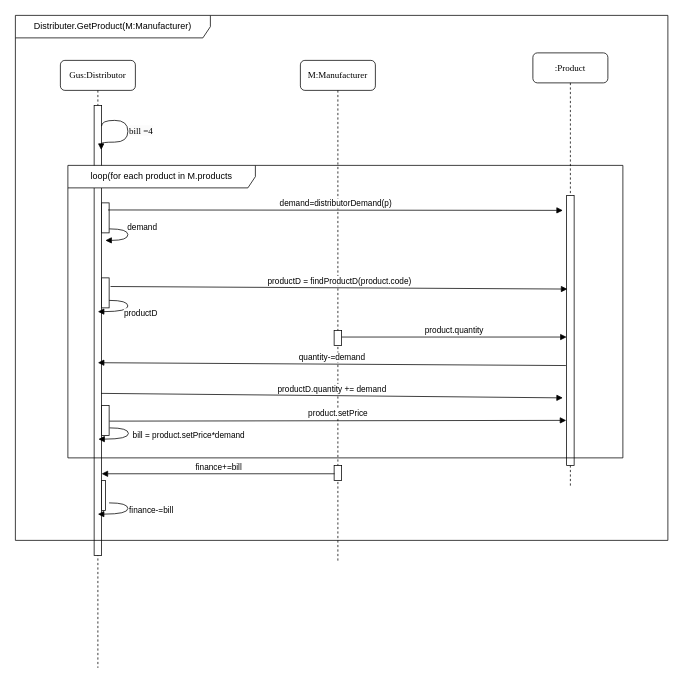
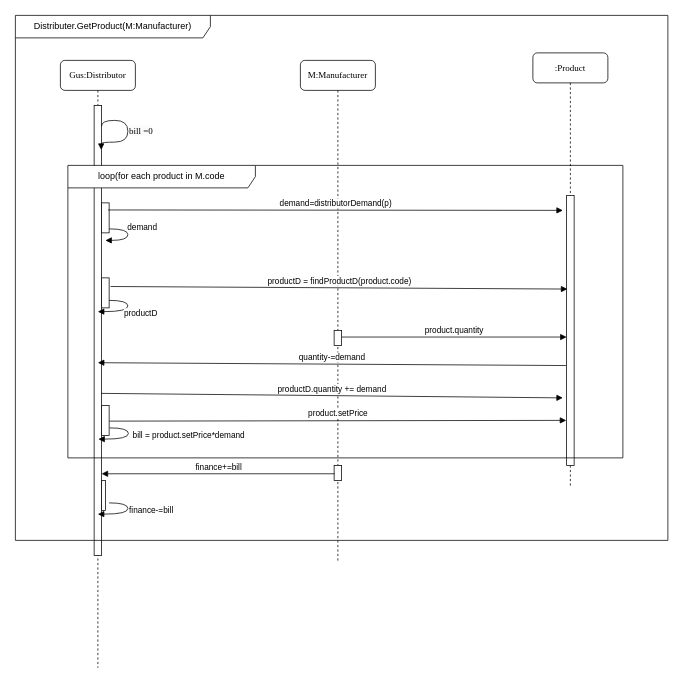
  <mxCell id="0" />
  <mxCell id="1" parent="0" />
  <mxCell id="2" value="M:Manufacturer" style="shape=umlLifeline;perimeter=lifelinePerimeter;whiteSpace=wrap;html=1;container=1;collapsible=0;recursiveResize=0;outlineConnect=0;rounded=1;shadow=0;comic=0;labelBackgroundColor=none;strokeWidth=1;fontFamily=Verdana;fontSize=12;align=center;" parent="1" vertex="1"><mxGeometry x="400" y="80" width="100" height="670" as="geometry" /></mxCell>
  <mxCell id="3" value="" style="html=1;points=[];perimeter=orthogonalPerimeter;rounded=0;shadow=0;comic=0;labelBackgroundColor=none;strokeWidth=1;fontFamily=Verdana;fontSize=12;align=center;" parent="2" vertex="1"><mxGeometry x="45" y="360" width="10" height="20" as="geometry" /></mxCell>
  <mxCell id="4" value=":Product" style="shape=umlLifeline;perimeter=lifelinePerimeter;whiteSpace=wrap;html=1;container=1;collapsible=0;recursiveResize=0;outlineConnect=0;rounded=1;shadow=0;comic=0;labelBackgroundColor=none;strokeWidth=1;fontFamily=Verdana;fontSize=12;align=center;" parent="1" vertex="1"><mxGeometry x="710" y="70" width="100" height="580" as="geometry" /></mxCell>
  <mxCell id="5" value="" style="html=1;points=[];perimeter=orthogonalPerimeter;rounded=0;shadow=0;comic=0;labelBackgroundColor=none;strokeWidth=1;fontFamily=Verdana;fontSize=12;align=center;" parent="4" vertex="1"><mxGeometry x="45" y="190" width="10" height="360" as="geometry" /></mxCell>
  <mxCell id="6" value="Gus:Distributor" style="shape=umlLifeline;perimeter=lifelinePerimeter;whiteSpace=wrap;html=1;container=1;collapsible=0;recursiveResize=0;outlineConnect=0;rounded=1;shadow=0;comic=0;labelBackgroundColor=none;strokeWidth=1;fontFamily=Verdana;fontSize=12;align=center;size=40;" parent="1" vertex="1"><mxGeometry x="80" y="80" width="100" height="810" as="geometry" /></mxCell>
  <mxCell id="7" value="" style="html=1;points=[];perimeter=orthogonalPerimeter;rounded=0;shadow=0;comic=0;labelBackgroundColor=none;strokeWidth=1;fontFamily=Verdana;fontSize=12;align=center;" parent="6" vertex="1"><mxGeometry x="45" y="60" width="10" height="600" as="geometry" /></mxCell>
  <mxCell id="8" value="" style="html=1;verticalAlign=bottom;endArrow=block;labelBackgroundColor=none;fontFamily=Verdana;fontSize=12;elbow=vertical;edgeStyle=orthogonalEdgeStyle;curved=1;exitX=0.989;exitY=0.046;exitPerimeter=0;exitDx=0;exitDy=0;entryX=0.944;entryY=0.099;entryDx=0;entryDy=0;entryPerimeter=0;" edge="1" parent="6" source="7" target="7"><mxGeometry relative="1" as="geometry"><mxPoint x="66" y="80.5" as="sourcePoint" /><mxPoint x="60" y="119.5" as="targetPoint" /><Array as="points"><mxPoint x="55" y="80" /><mxPoint x="90" y="80" /><mxPoint x="90" y="109" /></Array></mxGeometry></mxCell>
  <mxCell id="9" value="" style="html=1;points=[];perimeter=orthogonalPerimeter;rounded=0;shadow=0;comic=0;labelBackgroundColor=none;strokeWidth=1;fontFamily=Verdana;fontSize=12;align=center;" vertex="1" parent="6"><mxGeometry x="55" y="190" width="10" height="40" as="geometry" /></mxCell>
  <mxCell id="10" value="" style="html=1;verticalAlign=bottom;endArrow=block;labelBackgroundColor=none;fontFamily=Verdana;fontSize=12;elbow=vertical;edgeStyle=orthogonalEdgeStyle;curved=1;exitX=1.028;exitY=0.867;exitPerimeter=0;exitDx=0;exitDy=0;" edge="1" parent="6" source="9"><mxGeometry x="-0.335" y="64" relative="1" as="geometry"><mxPoint x="70.333" y="275.5" as="sourcePoint" /><mxPoint x="60" y="240" as="targetPoint" /><Array as="points"><mxPoint x="90" y="225" /><mxPoint x="90" y="240" /></Array><mxPoint x="-14" y="-41" as="offset" /></mxGeometry></mxCell>
  <mxCell id="11" value="demand" style="edgeLabel;html=1;align=center;verticalAlign=middle;resizable=0;points=[];" vertex="1" connectable="0" parent="10"><mxGeometry x="0.06" y="-2" relative="1" as="geometry"><mxPoint x="20" y="-14" as="offset" /></mxGeometry></mxCell>
  <mxCell id="12" value="" style="html=1;points=[];perimeter=orthogonalPerimeter;rounded=0;shadow=0;comic=0;labelBackgroundColor=none;strokeWidth=1;fontFamily=Verdana;fontSize=12;align=center;" vertex="1" parent="6"><mxGeometry x="55" y="290" width="10" height="40" as="geometry" /></mxCell>
  <mxCell id="13" value="" style="html=1;points=[];perimeter=orthogonalPerimeter;rounded=0;shadow=0;comic=0;labelBackgroundColor=none;strokeWidth=1;fontFamily=Verdana;fontSize=12;align=center;" vertex="1" parent="6"><mxGeometry x="55" y="460" width="10" height="40" as="geometry" /></mxCell>
  <mxCell id="14" value="" style="html=1;points=[];perimeter=orthogonalPerimeter;rounded=0;shadow=0;comic=0;labelBackgroundColor=none;strokeWidth=1;fontFamily=Verdana;fontSize=12;align=center;" vertex="1" parent="6"><mxGeometry x="55" y="560" width="5" height="40" as="geometry" /></mxCell>
  <mxCell id="15" value="Distributer.GetProduct(M:Manufacturer)" style="shape=umlFrame;whiteSpace=wrap;html=1;pointerEvents=0;width=260;height=30;" parent="1" vertex="1"><mxGeometry x="20" y="20" width="870" height="700" as="geometry" /></mxCell>
- <mxCell id="16" value="loop(for each product in M.products" style="shape=umlFrame;whiteSpace=wrap;html=1;pointerEvents=0;width=250;height=30;" vertex="1" parent="1"><mxGeometry x="90" y="220" width="740" height="390" as="geometry" /></mxCell>
- <mxCell id="17" value="&lt;span style=&quot;color: rgb(0, 0, 0); font-family: Verdana; font-size: 12px; font-style: normal; font-variant-ligatures: normal; font-variant-caps: normal; font-weight: 400; letter-spacing: normal; orphans: 2; text-align: center; text-indent: 0px; text-transform: none; widows: 2; word-spacing: 0px; -webkit-text-stroke-width: 0px; background-color: rgb(251, 251, 251); text-decoration-thickness: initial; text-decoration-style: initial; text-decoration-color: initial; float: none; display: inline !important;&quot;&gt;bill =4&lt;br&gt;&lt;br&gt;&lt;/span&gt;" style="text;whiteSpace=wrap;html=1;" vertex="1" parent="1"><mxGeometry x="170" y="160" width="80" height="40" as="geometry" /></mxCell>
+ <mxCell id="16" value="loop(for each product in M.code" style="shape=umlFrame;whiteSpace=wrap;html=1;pointerEvents=0;width=250;height=30;" vertex="1" parent="1"><mxGeometry x="90" y="220" width="740" height="390" as="geometry" /></mxCell>
+ <mxCell id="17" value="&lt;span style=&quot;color: rgb(0, 0, 0); font-family: Verdana; font-size: 12px; font-style: normal; font-variant-ligatures: normal; font-variant-caps: normal; font-weight: 400; letter-spacing: normal; orphans: 2; text-align: center; text-indent: 0px; text-transform: none; widows: 2; word-spacing: 0px; -webkit-text-stroke-width: 0px; background-color: rgb(251, 251, 251); text-decoration-thickness: initial; text-decoration-style: initial; text-decoration-color: initial; float: none; display: inline !important;&quot;&gt;bill =0&lt;br&gt;&lt;br&gt;&lt;/span&gt;" style="text;whiteSpace=wrap;html=1;" vertex="1" parent="1"><mxGeometry x="170" y="160" width="80" height="40" as="geometry" /></mxCell>
  <mxCell id="18" value="demand=distributorDemand(p)" style="html=1;verticalAlign=bottom;endArrow=block;curved=0;rounded=0;exitX=0.859;exitY=0.236;exitDx=0;exitDy=0;exitPerimeter=0;" edge="1" parent="1" source="9"><mxGeometry width="80" relative="1" as="geometry"><mxPoint x="140" y="310" as="sourcePoint" /><mxPoint x="750" y="280" as="targetPoint" /></mxGeometry></mxCell>
  <mxCell id="19" value="quantity-=demand" style="html=1;verticalAlign=bottom;endArrow=block;curved=0;rounded=0;exitX=0.21;exitY=0.907;exitDx=0;exitDy=0;exitPerimeter=0;entryX=0.81;entryY=0.745;entryDx=0;entryDy=0;entryPerimeter=0;" edge="1" parent="1"><mxGeometry width="80" relative="1" as="geometry"><mxPoint x="754" y="486.89" as="sourcePoint" /><mxPoint x="130" y="483.1" as="targetPoint" /></mxGeometry></mxCell>
  <mxCell id="20" value="product.quantity" style="html=1;verticalAlign=bottom;endArrow=block;curved=0;rounded=0;exitX=1.031;exitY=0.444;exitDx=0;exitDy=0;exitPerimeter=0;" edge="1" parent="1" source="3" target="5"><mxGeometry width="80" relative="1" as="geometry"><mxPoint x="390" y="520" as="sourcePoint" /><mxPoint x="470" y="520" as="targetPoint" /></mxGeometry></mxCell>
  <mxCell id="21" value="productD.quantity += demand" style="html=1;verticalAlign=bottom;endArrow=block;curved=0;rounded=0;exitX=0.94;exitY=0.64;exitDx=0;exitDy=0;exitPerimeter=0;" edge="1" parent="1" source="7"><mxGeometry width="80" relative="1" as="geometry"><mxPoint x="390" y="380" as="sourcePoint" /><mxPoint x="750" y="530" as="targetPoint" /></mxGeometry></mxCell>
  <mxCell id="22" value="" style="html=1;verticalAlign=bottom;endArrow=block;labelBackgroundColor=none;fontFamily=Verdana;fontSize=12;elbow=vertical;edgeStyle=orthogonalEdgeStyle;curved=1;exitX=1.028;exitY=0.867;exitPerimeter=0;exitDx=0;exitDy=0;entryX=0.5;entryY=0.367;entryDx=0;entryDy=0;entryPerimeter=0;" edge="1" parent="1"><mxGeometry x="-0.335" y="64" relative="1" as="geometry"><mxPoint x="145.66" y="570" as="sourcePoint" /><mxPoint x="130.66" y="585" as="targetPoint" /><Array as="points"><mxPoint x="170.66" y="570" /><mxPoint x="170.66" y="585" /></Array><mxPoint x="-14" y="-41" as="offset" /></mxGeometry></mxCell>
  <mxCell id="23" value="bill = product.setPrice*demand" style="edgeLabel;html=1;align=center;verticalAlign=middle;resizable=0;points=[];" vertex="1" connectable="0" parent="22"><mxGeometry x="0.06" y="-2" relative="1" as="geometry"><mxPoint x="82" y="-4" as="offset" /></mxGeometry></mxCell>
  <mxCell id="24" value="productD = findProductD(product.code)" style="html=1;verticalAlign=bottom;endArrow=block;curved=0;rounded=0;exitX=1.19;exitY=0.288;exitDx=0;exitDy=0;exitPerimeter=0;entryX=0.1;entryY=0.347;entryDx=0;entryDy=0;entryPerimeter=0;" edge="1" parent="1" source="12" target="5"><mxGeometry width="80" relative="1" as="geometry"><mxPoint x="390" y="380" as="sourcePoint" /><mxPoint x="470" y="380" as="targetPoint" /></mxGeometry></mxCell>
  <mxCell id="25" value="product.setPrice" style="html=1;verticalAlign=bottom;endArrow=block;curved=0;rounded=0;exitX=1.19;exitY=0.288;exitDx=0;exitDy=0;exitPerimeter=0;entryX=0.1;entryY=0.347;entryDx=0;entryDy=0;entryPerimeter=0;" edge="1" parent="1"><mxGeometry width="80" relative="1" as="geometry"><mxPoint x="145.5" y="561" as="sourcePoint" /><mxPoint x="754.5" y="560" as="targetPoint" /></mxGeometry></mxCell>
  <mxCell id="26" value="" style="html=1;verticalAlign=bottom;endArrow=block;labelBackgroundColor=none;fontFamily=Verdana;fontSize=12;elbow=vertical;edgeStyle=orthogonalEdgeStyle;curved=1;exitX=1.028;exitY=0.867;exitPerimeter=0;exitDx=0;exitDy=0;entryX=0.5;entryY=0.367;entryDx=0;entryDy=0;entryPerimeter=0;" edge="1" parent="1"><mxGeometry x="-0.335" y="64" relative="1" as="geometry"><mxPoint x="144.97" y="400" as="sourcePoint" /><mxPoint x="129.97" y="415" as="targetPoint" /><Array as="points"><mxPoint x="169.97" y="400" /><mxPoint x="169.97" y="415" /></Array><mxPoint x="-14" y="-41" as="offset" /></mxGeometry></mxCell>
  <mxCell id="27" value="productD&lt;br&gt;" style="edgeLabel;html=1;align=center;verticalAlign=middle;resizable=0;points=[];" vertex="1" connectable="0" parent="26"><mxGeometry x="0.06" y="-2" relative="1" as="geometry"><mxPoint x="18" y="3" as="offset" /></mxGeometry></mxCell>
  <mxCell id="28" value="" style="html=1;points=[];perimeter=orthogonalPerimeter;rounded=0;shadow=0;comic=0;labelBackgroundColor=none;strokeWidth=1;fontFamily=Verdana;fontSize=12;align=center;" vertex="1" parent="1"><mxGeometry x="445" y="620" width="10" height="20" as="geometry" /></mxCell>
  <mxCell id="29" value="finance+=bill" style="html=1;verticalAlign=bottom;endArrow=block;curved=0;rounded=0;exitX=0.06;exitY=0.56;exitDx=0;exitDy=0;exitPerimeter=0;" edge="1" parent="1" source="28" target="7"><mxGeometry width="80" relative="1" as="geometry"><mxPoint x="430" y="350" as="sourcePoint" /><mxPoint x="140" y="631" as="targetPoint" /><mxPoint as="offset" /></mxGeometry></mxCell>
  <mxCell id="30" value="" style="html=1;verticalAlign=bottom;endArrow=block;labelBackgroundColor=none;fontFamily=Verdana;fontSize=12;elbow=vertical;edgeStyle=orthogonalEdgeStyle;curved=1;exitX=1.028;exitY=0.867;exitPerimeter=0;exitDx=0;exitDy=0;entryX=0.5;entryY=0.367;entryDx=0;entryDy=0;entryPerimeter=0;" edge="1" parent="1"><mxGeometry x="-0.335" y="64" relative="1" as="geometry"><mxPoint x="144.96" y="670" as="sourcePoint" /><mxPoint x="129.96" y="685" as="targetPoint" /><Array as="points"><mxPoint x="169.96" y="670" /><mxPoint x="169.96" y="685" /></Array><mxPoint x="-14" y="-41" as="offset" /></mxGeometry></mxCell>
  <mxCell id="31" value="finance-=bill" style="edgeLabel;html=1;align=center;verticalAlign=middle;resizable=0;points=[];" vertex="1" connectable="0" parent="30"><mxGeometry x="0.06" y="-2" relative="1" as="geometry"><mxPoint x="32" y="-4" as="offset" /></mxGeometry></mxCell>
